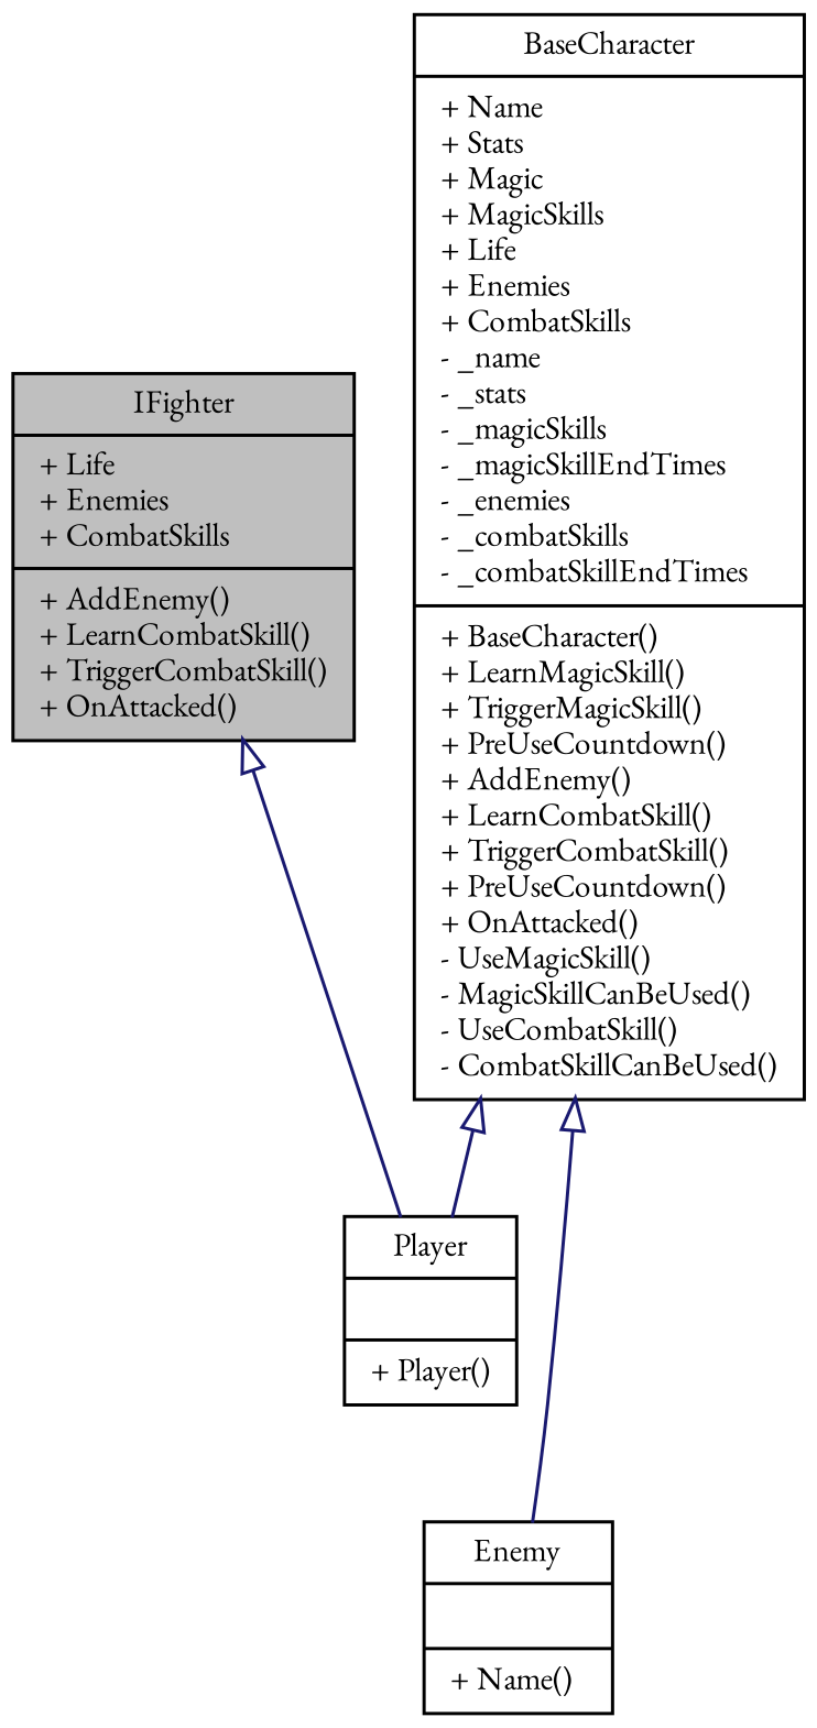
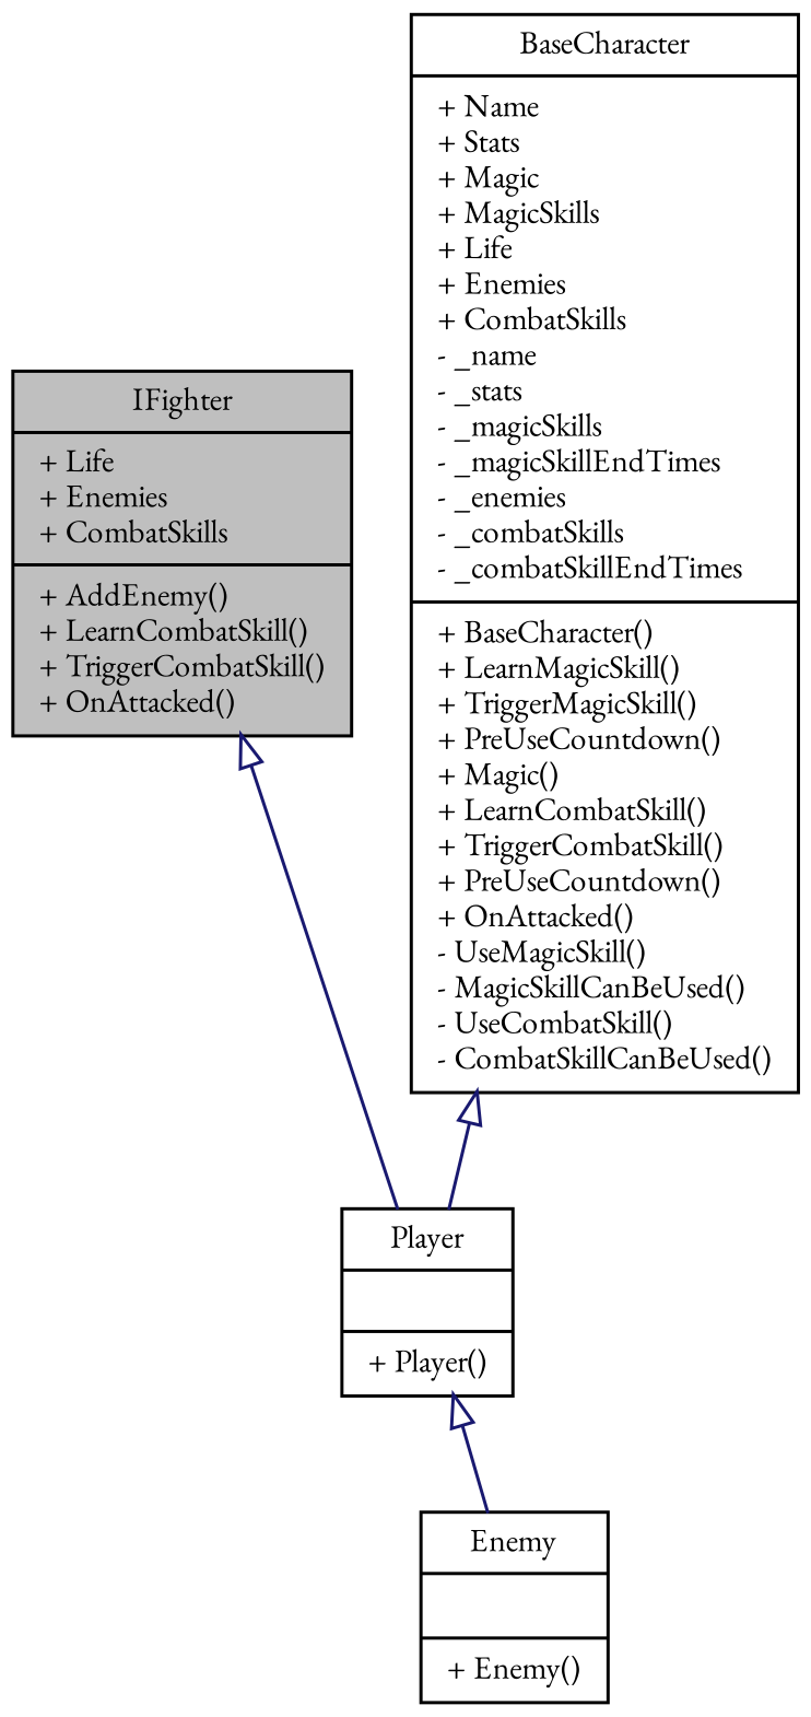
  digraph {
    fontname="EB Garamond"
    node [color=black fillcolor=white fontname="EB Garamond" fontsize=10 shape=record style=filled]
    edge [arrowtail=onormal color=midnightblue dir=back fontname="EB Garamond" fontsize=10 labelfontname=Helvetica labelfontsize=10 style=solid]
    n1 [fillcolor=grey75 fontcolor=black height=0.2 label="{IFighter\n|+ Life\l+ Enemies\l+ CombatSkills\l|+ AddEnemy()\l+ LearnCombatSkill()\l+ TriggerCombatSkill()\l+ OnAttacked()\l}" width=0.4]
    n2 [height=0.2 label="{Player\n||+ Player()\l}" width=0.4]
-   n3 [height=0.2 label="{BaseCharacter\n|+ Name\l+ Stats\l+ Magic\l+ MagicSkills\l+ Life\l+ Enemies\l+ CombatSkills\l- _name\l- _stats\l- _magicSkills\l- _magicSkillEndTimes\l- _enemies\l- _combatSkills\l- _combatSkillEndTimes\l|+ BaseCharacter()\l+ LearnMagicSkill()\l+ TriggerMagicSkill()\l+ PreUseCountdown()\l+ AddEnemy()\l+ LearnCombatSkill()\l+ TriggerCombatSkill()\l+ PreUseCountdown()\l+ OnAttacked()\l- UseMagicSkill()\l- MagicSkillCanBeUsed()\l- UseCombatSkill()\l- CombatSkillCanBeUsed()\l}" width=0.4]
-   n4 [height=0.2 label="{Enemy\n||+ Name()\l}" width=0.4]
+   n3 [height=0.2 label="{BaseCharacter\n|+ Name\l+ Stats\l+ Magic\l+ MagicSkills\l+ Life\l+ Enemies\l+ CombatSkills\l- _name\l- _stats\l- _magicSkills\l- _magicSkillEndTimes\l- _enemies\l- _combatSkills\l- _combatSkillEndTimes\l|+ BaseCharacter()\l+ LearnMagicSkill()\l+ TriggerMagicSkill()\l+ PreUseCountdown()\l+ Magic()\l+ LearnCombatSkill()\l+ TriggerCombatSkill()\l+ PreUseCountdown()\l+ OnAttacked()\l- UseMagicSkill()\l- MagicSkillCanBeUsed()\l- UseCombatSkill()\l- CombatSkillCanBeUsed()\l}" width=0.4]
+   n4 [height=0.2 label="{Enemy\n||+ Enemy()\l}" width=0.4]
    n1 -> n2
    n3 -> n2
-   n3 -> n4
+   n2 -> n4
  }
